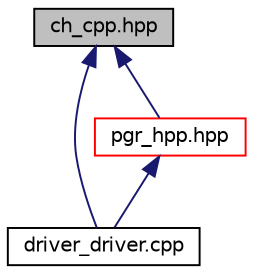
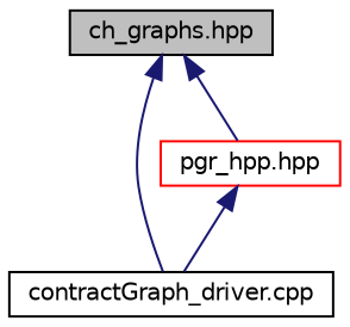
  digraph {
    node [color=black fillcolor=white fontname=Helvetica fontsize=10 shape=record style=filled]
    edge [color=midnightblue dir=back fontname=Helvetica fontsize=10 labelfontname=Helvetica labelfontsize=10 style=solid]
-   n1 [fillcolor=grey75 fontcolor=black height=0.2 label="ch_cpp.hpp" width=0.4]
-   n2 [height=0.2 label="driver_driver.cpp" width=0.4]
+   n1 [fillcolor=grey75 fontcolor=black height=0.2 label="ch_graphs.hpp" width=0.4]
+   n2 [height=0.2 label="contractGraph_driver.cpp" width=0.4]
    n3 [color=red height=0.2 label="pgr_hpp.hpp" width=0.4]
    n1 -> n2
    n1 -> n3
    n3 -> n2
  }
